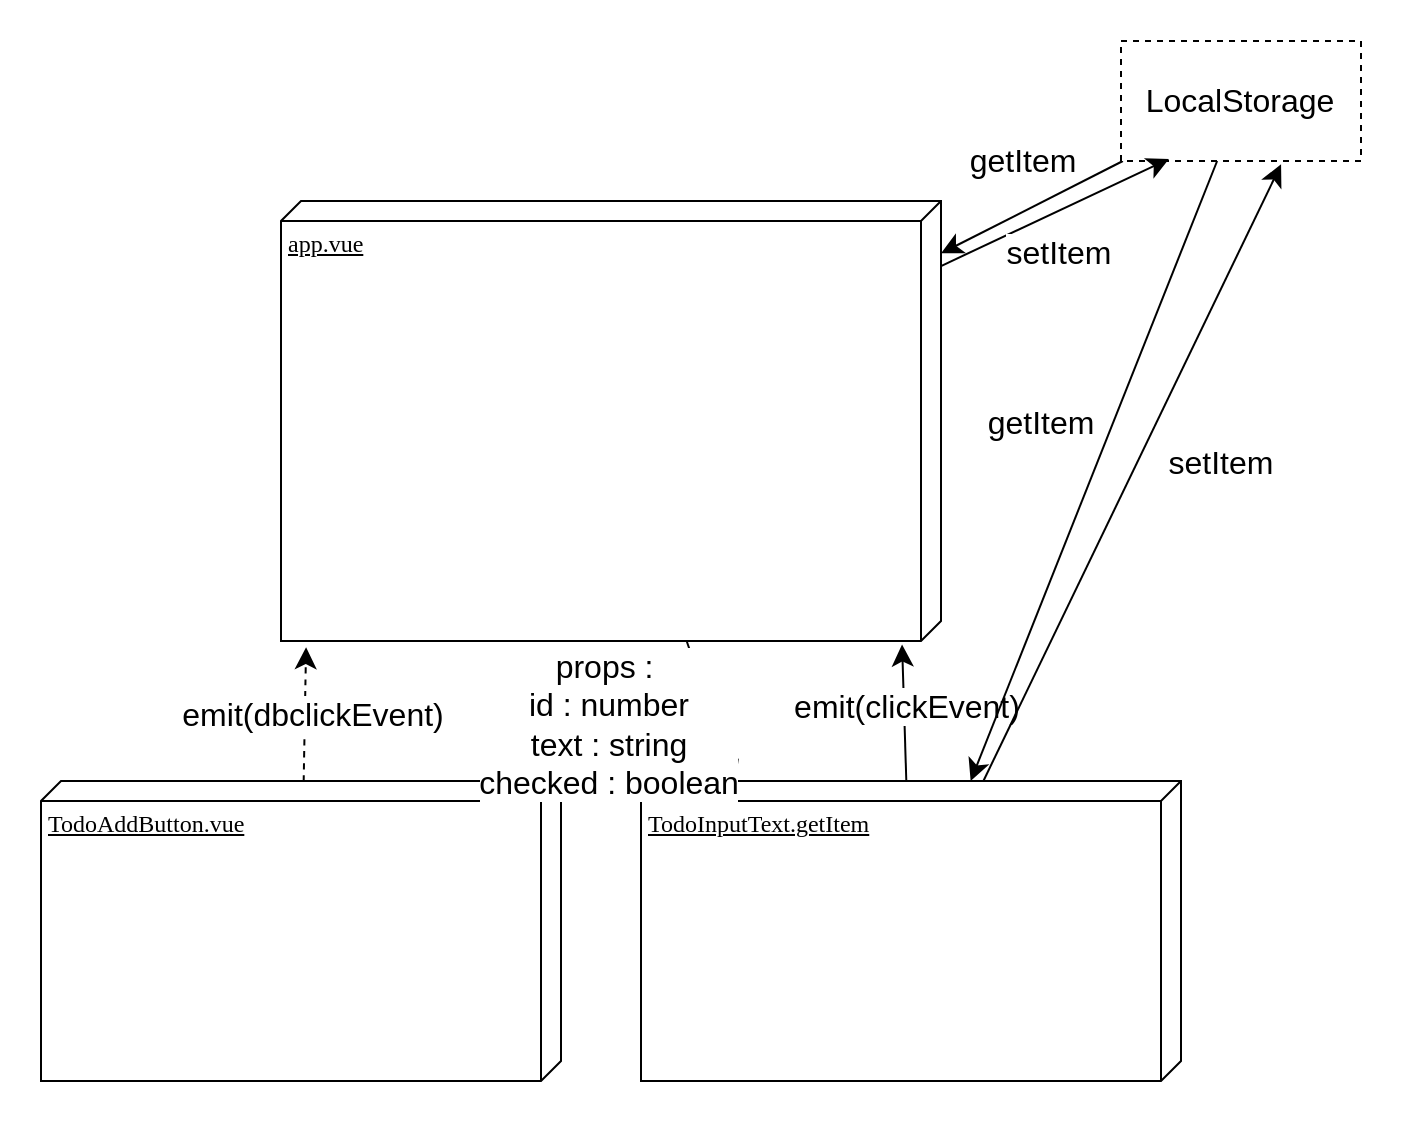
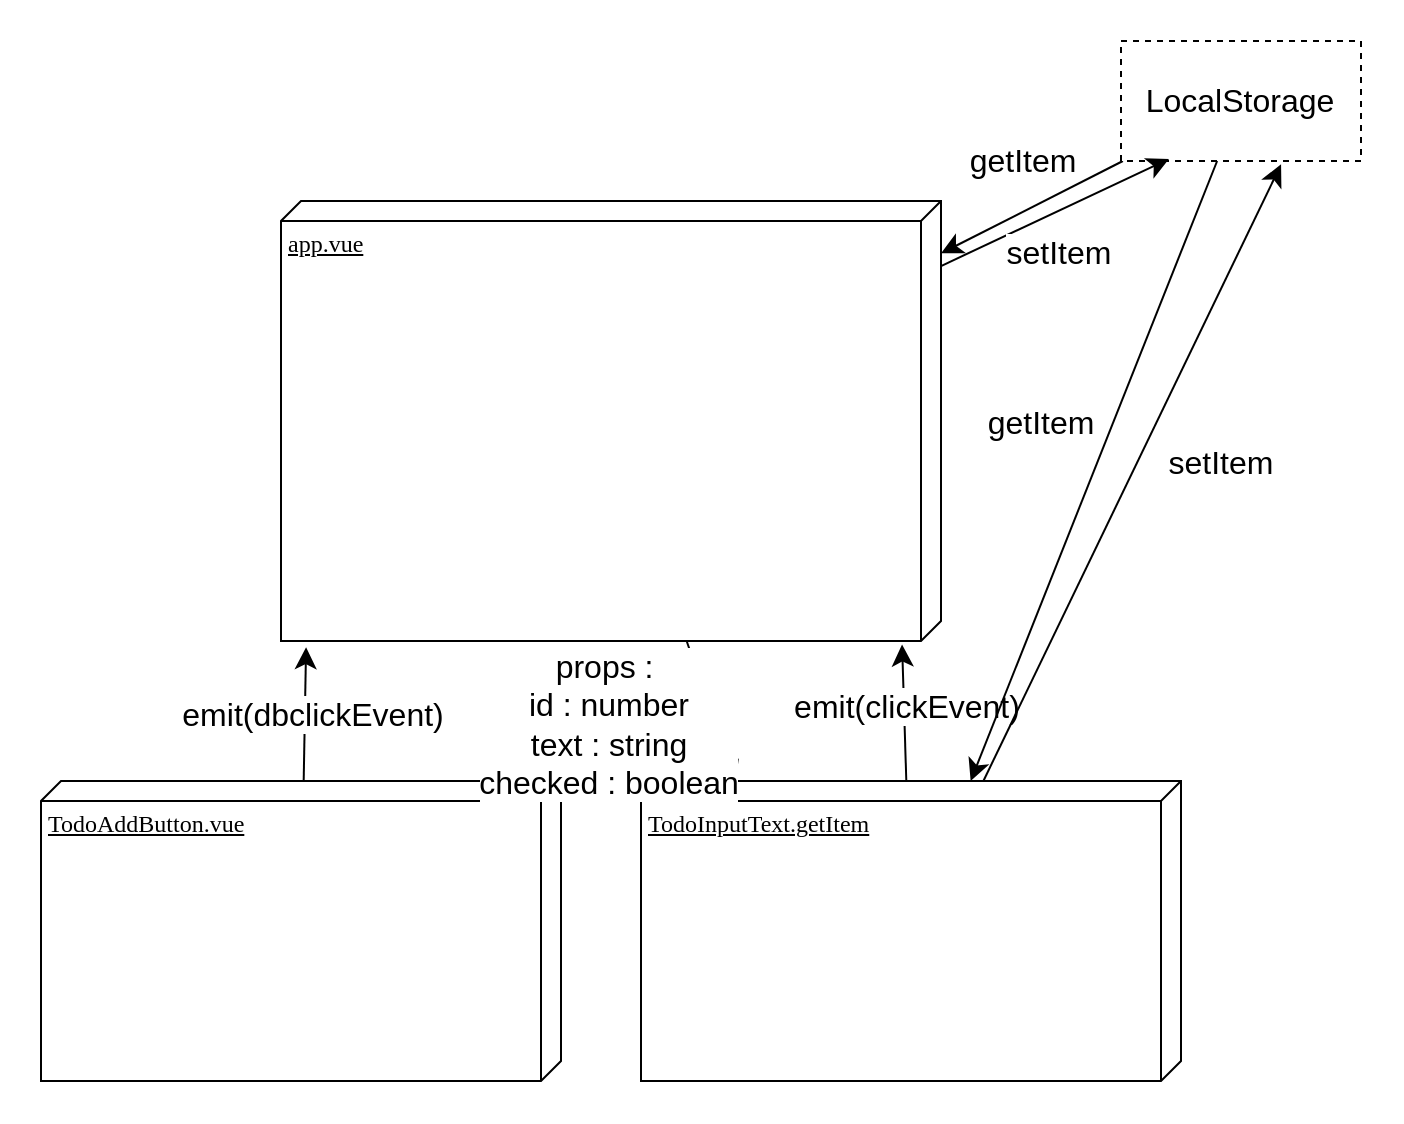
  <mxCell id="0" />
  <mxCell id="1" parent="0" />
  <mxCell id="2" value="app.vue&lt;br&gt;" style="verticalAlign=top;align=left;spacingTop=8;spacingLeft=2;spacingRight=12;shape=cube;size=10;direction=south;fontStyle=4;html=1;rounded=0;shadow=0;comic=0;labelBackgroundColor=none;strokeWidth=1;fontFamily=Verdana;fontSize=12" parent="1" vertex="1"><mxGeometry x="140" y="100" width="330" height="220" as="geometry" /></mxCell>
  <mxCell id="3" value="TodoAddButton.vue" style="verticalAlign=top;align=left;spacingTop=8;spacingLeft=2;spacingRight=12;shape=cube;size=10;direction=south;fontStyle=4;html=1;rounded=0;shadow=0;comic=0;labelBackgroundColor=none;strokeWidth=1;fontFamily=Verdana;fontSize=12" parent="1" vertex="1"><mxGeometry y="390" width="260" height="150" as="geometry" x="20" /></mxCell>
  <mxCell id="4" value="TodoInputText.getItem" style="verticalAlign=top;align=left;spacingTop=8;spacingLeft=2;spacingRight=12;shape=cube;size=10;direction=south;fontStyle=4;html=1;rounded=0;shadow=0;comic=0;labelBackgroundColor=none;strokeWidth=1;fontFamily=Verdana;fontSize=12" parent="1" vertex="1"><mxGeometry x="320" y="390" width="270" height="150" as="geometry" /></mxCell>
  <mxCell id="5" style="edgeStyle=none;curved=1;rounded=0;orthogonalLoop=1;jettySize=auto;html=1;entryX=1.008;entryY=0.059;entryDx=0;entryDy=0;entryPerimeter=0;fontSize=12;startSize=8;endSize=8;" edge="1" parent="1" source="4" target="2"><mxGeometry relative="1" as="geometry" /></mxCell>
  <mxCell id="6" value="emit(clickEvent)" style="edgeLabel;html=1;align=center;verticalAlign=middle;resizable=0;points=[];fontSize=16;" vertex="1" connectable="0" parent="5"><mxGeometry x="0.085" y="-1" relative="1" as="geometry"><mxPoint as="offset" /></mxGeometry></mxCell>
  <mxCell id="7" style="edgeStyle=none;curved=1;rounded=0;orthogonalLoop=1;jettySize=auto;html=1;entryX=0.007;entryY=0.825;entryDx=0;entryDy=0;entryPerimeter=0;fontSize=12;startSize=8;endSize=8;" edge="1" parent="1" source="2" target="4"><mxGeometry relative="1" as="geometry" /></mxCell>
  <mxCell id="8" value="props :&amp;nbsp;&lt;br&gt;id : number&lt;br&gt;text : string&lt;br&gt;checked : boolean" style="edgeLabel;html=1;align=center;verticalAlign=middle;resizable=0;points=[];fontSize=16;" vertex="1" connectable="0" parent="7"><mxGeometry x="-0.44" y="2" relative="1" as="geometry"><mxPoint x="-48" y="22" as="offset" /></mxGeometry></mxCell>
- <mxCell id="9" style="edgeStyle=none;curved=1;rounded=0;orthogonalLoop=1;jettySize=auto;html=1;entryX=1.014;entryY=0.962;entryDx=0;entryDy=0;entryPerimeter=0;fontSize=12;startSize=8;endSize=8;dashed=1;" edge="1" parent="1" source="3" target="2"><mxGeometry relative="1" as="geometry" /></mxCell>
+ <mxCell id="9" style="edgeStyle=none;curved=1;rounded=0;orthogonalLoop=1;jettySize=auto;html=1;entryX=1.014;entryY=0.962;entryDx=0;entryDy=0;entryPerimeter=0;fontSize=12;startSize=8;endSize=8;" edge="1" parent="1" source="3" target="2"><mxGeometry relative="1" as="geometry" /></mxCell>
  <mxCell id="10" value="emit(dbclickEvent)" style="edgeLabel;html=1;align=center;verticalAlign=middle;resizable=0;points=[];fontSize=16;" vertex="1" connectable="0" parent="9"><mxGeometry x="0.019" y="-4" relative="1" as="geometry"><mxPoint as="offset" /></mxGeometry></mxCell>
  <mxCell id="11" style="edgeStyle=none;curved=1;rounded=0;orthogonalLoop=1;jettySize=auto;html=1;fontSize=12;startSize=8;endSize=8;" edge="1" parent="1" source="14" target="2"><mxGeometry relative="1" as="geometry" /></mxCell>
  <mxCell id="12" value="getItem" style="edgeLabel;html=1;align=center;verticalAlign=middle;resizable=0;points=[];fontSize=16;" vertex="1" connectable="0" parent="11"><mxGeometry x="-0.022" relative="1" as="geometry"><mxPoint x="-6" y="-23" as="offset" /></mxGeometry></mxCell>
  <mxCell id="13" style="edgeStyle=none;curved=1;rounded=0;orthogonalLoop=1;jettySize=auto;html=1;fontSize=12;startSize=8;endSize=8;" edge="1" parent="1" source="14" target="4"><mxGeometry relative="1" as="geometry" /></mxCell>
  <mxCell id="14" value="LocalStorage" style="rounded=0;whiteSpace=wrap;html=1;fontSize=16;dashed=1;" vertex="1" parent="1"><mxGeometry x="560" y="20" width="120" height="60" as="geometry" /></mxCell>
  <mxCell id="15" style="edgeStyle=none;curved=1;rounded=0;orthogonalLoop=1;jettySize=auto;html=1;entryX=0.2;entryY=0.983;entryDx=0;entryDy=0;entryPerimeter=0;fontSize=12;startSize=8;endSize=8;" edge="1" parent="1" source="2" target="14"><mxGeometry relative="1" as="geometry" /></mxCell>
  <mxCell id="16" value="setItem" style="edgeLabel;html=1;align=center;verticalAlign=middle;resizable=0;points=[];fontSize=16;" vertex="1" connectable="0" parent="15"><mxGeometry x="-0.004" y="-4" relative="1" as="geometry"><mxPoint y="16" as="offset" /></mxGeometry></mxCell>
  <mxCell id="17" style="edgeStyle=none;curved=1;rounded=0;orthogonalLoop=1;jettySize=auto;html=1;entryX=0.667;entryY=1.028;entryDx=0;entryDy=0;entryPerimeter=0;fontSize=12;startSize=8;endSize=8;" edge="1" parent="1" source="4" target="14"><mxGeometry relative="1" as="geometry" /></mxCell>
  <mxCell id="18" value="getItem" style="edgeLabel;html=1;align=center;verticalAlign=middle;resizable=0;points=[];fontSize=16;" vertex="1" connectable="0" parent="1"><mxGeometry x="519.63" y="210.003" as="geometry" /></mxCell>
  <mxCell id="19" value="setItem" style="edgeLabel;html=1;align=center;verticalAlign=middle;resizable=0;points=[];fontSize=16;" vertex="1" connectable="0" parent="1"><mxGeometry x="609.998" y="230.001" as="geometry" /></mxCell>
